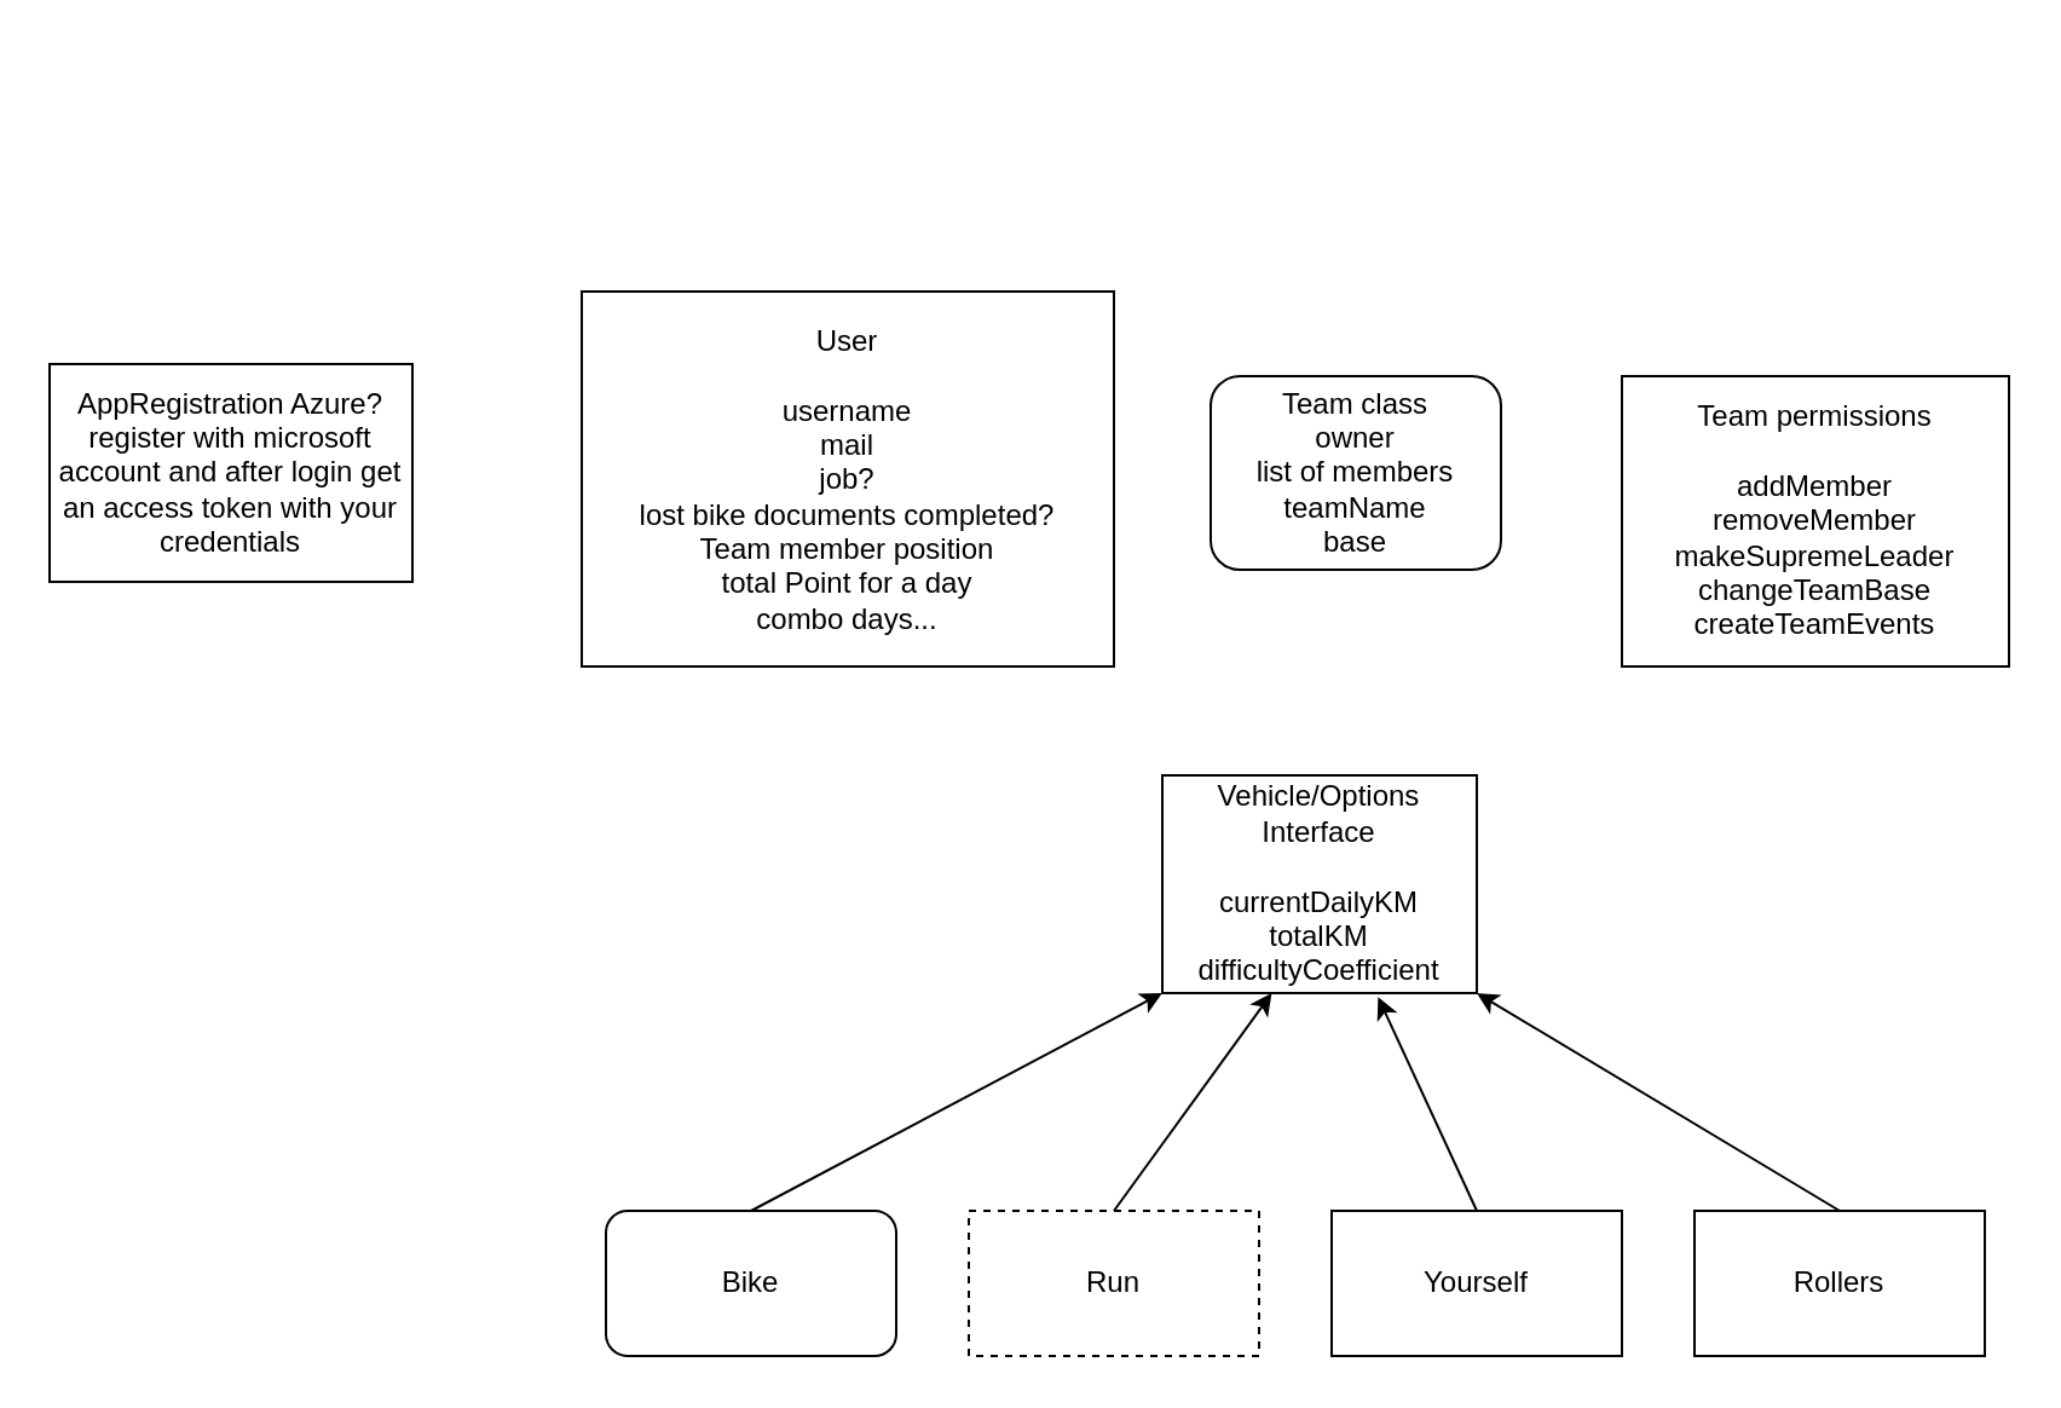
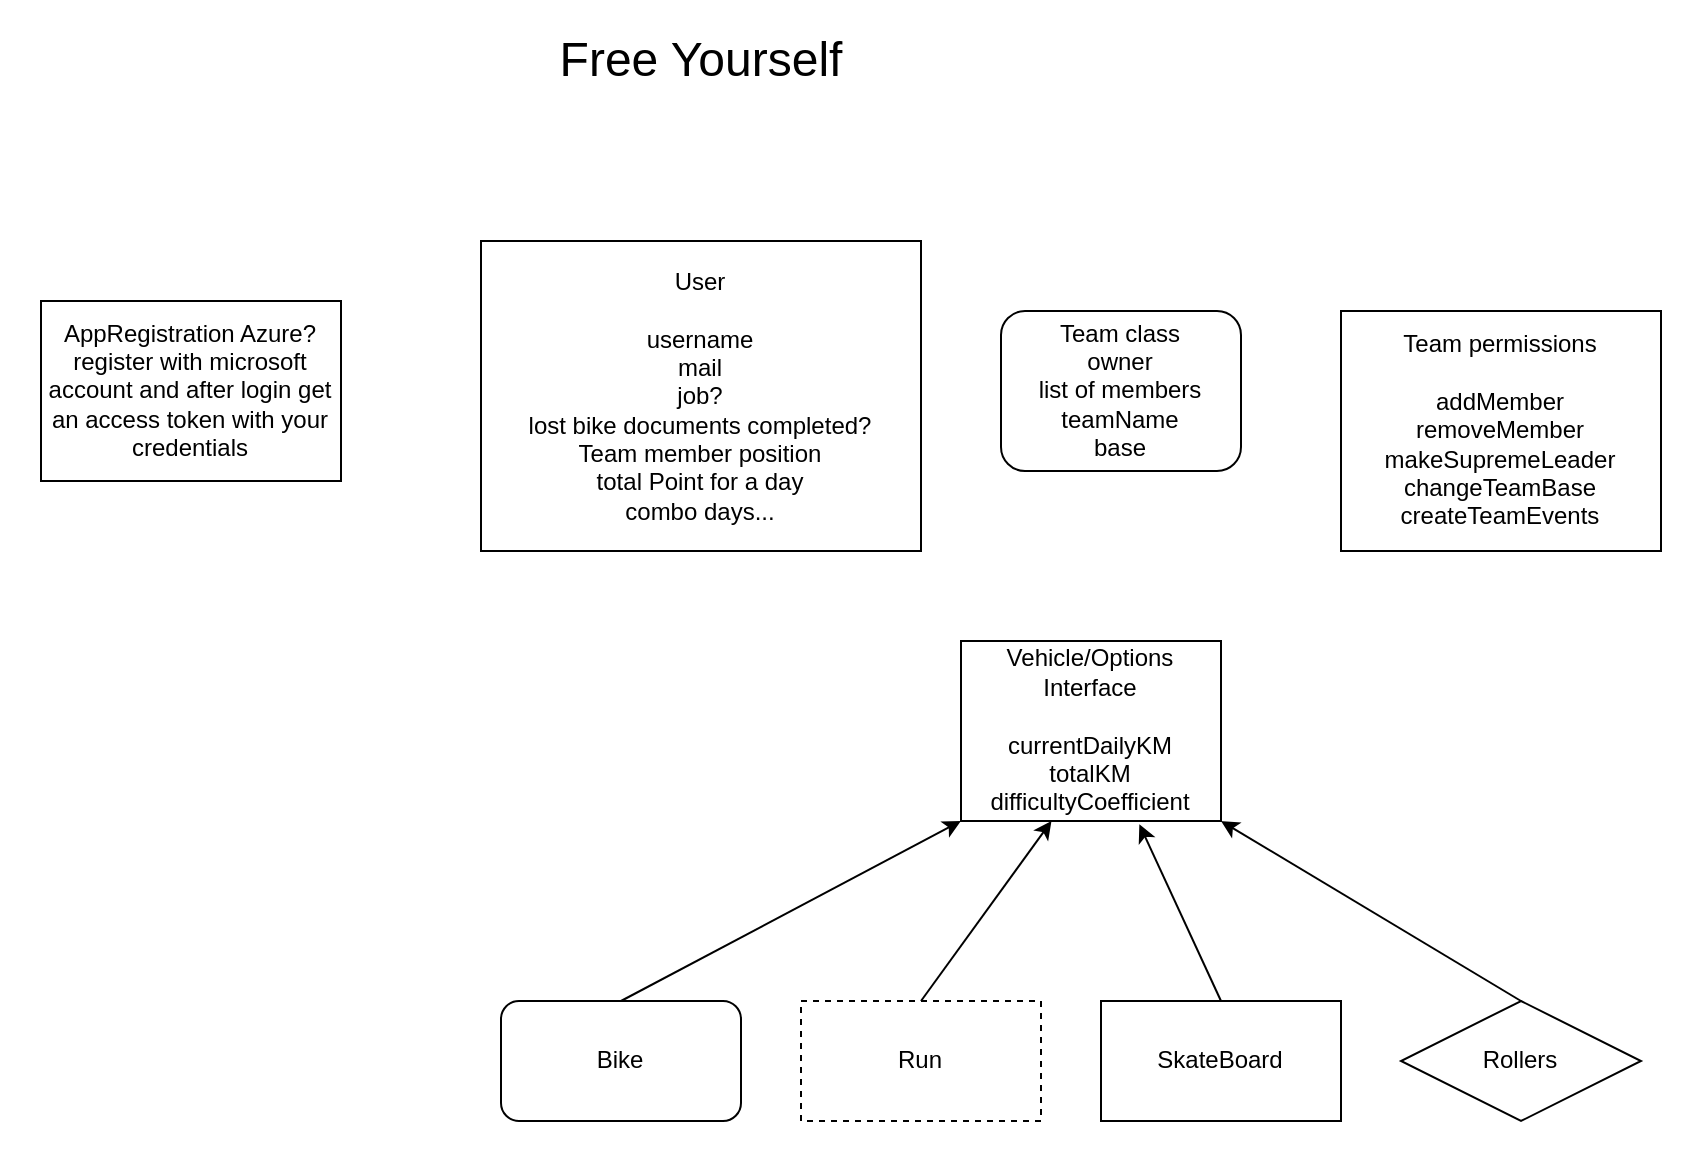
  <mxCell id="0" />
  <mxCell id="1" parent="0" />
  <mxCell id="2" value="Vehicle/Options Interface&lt;br&gt;&lt;br&gt;currentDailyKM&lt;br&gt;totalKM&lt;br&gt;difficultyCoefficient" style="rounded=0;whiteSpace=wrap;html=1;" vertex="1" parent="1"><mxGeometry x="480" y="320" width="130" height="90" as="geometry" /></mxCell>
  <mxCell id="3" value="Bike" style="whiteSpace=wrap;html=1;rounded=1;" vertex="1" parent="1"><mxGeometry x="250" y="500" width="120" height="60" as="geometry" /></mxCell>
  <mxCell id="4" value="Run" style="rounded=0;whiteSpace=wrap;html=1;dashed=1;" vertex="1" parent="1"><mxGeometry x="400" y="500" width="120" height="60" as="geometry" /></mxCell>
- <mxCell id="5" value="Yourself" style="rounded=0;whiteSpace=wrap;html=1;" vertex="1" parent="1"><mxGeometry x="550" y="500" width="120" height="60" as="geometry" /></mxCell>
- <mxCell id="6" value="Rollers" style="rounded=0;whiteSpace=wrap;html=1;" vertex="1" parent="1"><mxGeometry x="700" y="500" width="120" height="60" as="geometry" /></mxCell>
+ <mxCell id="5" value="SkateBoard" style="rounded=0;whiteSpace=wrap;html=1;" vertex="1" parent="1"><mxGeometry x="550" y="500" width="120" height="60" as="geometry" /></mxCell>
+ <mxCell id="6" value="Rollers" style="rhombus;whiteSpace=wrap;html=1;" vertex="1" parent="1"><mxGeometry x="700" y="500" width="120" height="60" as="geometry" /></mxCell>
  <mxCell id="7" value="" style="endArrow=classic;html=1;entryX=0;entryY=1;entryDx=0;entryDy=0;exitX=0.5;exitY=0;exitDx=0;exitDy=0;" edge="1" parent="1" source="3" target="2"><mxGeometry width="50" height="50" relative="1" as="geometry"><mxPoint x="90" y="120" as="sourcePoint" /><mxPoint x="140" y="70" as="targetPoint" /></mxGeometry></mxCell>
  <mxCell id="8" value="" style="endArrow=classic;html=1;entryX=0.348;entryY=1;entryDx=0;entryDy=0;entryPerimeter=0;exitX=0.5;exitY=0;exitDx=0;exitDy=0;" edge="1" parent="1" source="4" target="2"><mxGeometry width="50" height="50" relative="1" as="geometry"><mxPoint x="210" y="160" as="sourcePoint" /><mxPoint x="260" y="110" as="targetPoint" /></mxGeometry></mxCell>
  <mxCell id="9" value="" style="endArrow=classic;html=1;entryX=0.686;entryY=1.018;entryDx=0;entryDy=0;entryPerimeter=0;exitX=0.5;exitY=0;exitDx=0;exitDy=0;" edge="1" parent="1" source="5" target="2"><mxGeometry width="50" height="50" relative="1" as="geometry"><mxPoint x="320" y="260" as="sourcePoint" /><mxPoint x="370" y="210" as="targetPoint" /></mxGeometry></mxCell>
  <mxCell id="10" value="" style="endArrow=classic;html=1;exitX=0.5;exitY=0;exitDx=0;exitDy=0;entryX=1;entryY=1;entryDx=0;entryDy=0;" edge="1" parent="1" source="6" target="2"><mxGeometry width="50" height="50" relative="1" as="geometry"><mxPoint x="120" y="150" as="sourcePoint" /><mxPoint x="170" y="100" as="targetPoint" /></mxGeometry></mxCell>
  <mxCell id="11" value="AppRegistration Azure?&lt;br&gt;register with microsoft account and after login get an access token with your credentials" style="rounded=0;whiteSpace=wrap;html=1;" vertex="1" parent="1"><mxGeometry x="20" y="150" width="150" height="90" as="geometry" /></mxCell>
  <mxCell id="12" value="User&lt;br&gt;&lt;br&gt;username&lt;br&gt;mail&lt;br&gt;job?&lt;br&gt;lost bike documents completed?&lt;br&gt;Team member position&lt;br&gt;total Point for a day&lt;br&gt;combo days..." style="rounded=0;whiteSpace=wrap;html=1;" vertex="1" parent="1"><mxGeometry x="240" y="120" width="220" height="155" as="geometry" /></mxCell>
  <mxCell id="13" value="Team permissions&lt;br&gt;&lt;br&gt;addMember&lt;br&gt;removeMember&lt;br&gt;makeSupremeLeader&lt;br&gt;changeTeamBase&lt;br&gt;createTeamEvents" style="rounded=0;whiteSpace=wrap;html=1;" vertex="1" parent="1"><mxGeometry x="670" y="155" width="160" height="120" as="geometry" /></mxCell>
  <mxCell id="14" value="Team class&lt;br&gt;owner&lt;br&gt;list of members&lt;br&gt;teamName&lt;br&gt;base" style="whiteSpace=wrap;html=1;rounded=1;" vertex="1" parent="1"><mxGeometry x="500" y="155" width="120" height="80" as="geometry" /></mxCell>
+ <mxCell id="15" value="&lt;font style=&quot;font-size: 24px&quot;&gt;Free Yourself&lt;/font&gt;" style="text;html=1;align=center;verticalAlign=middle;resizable=0;points=[];autosize=1;" vertex="1" parent="1"><mxGeometry x="270" y="20" width="160" height="20" as="geometry" /></mxCell>
